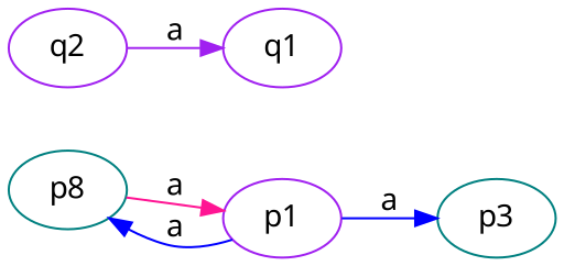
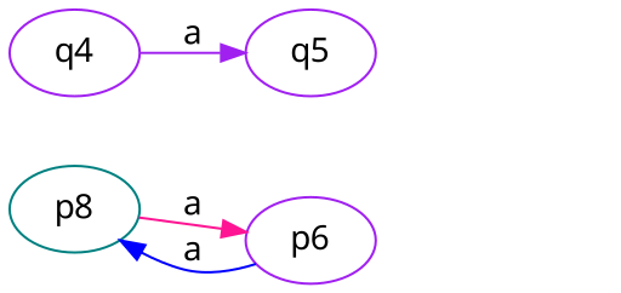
  digraph {
    fontname="Noto Sans"
    rankdir=LR
    node [color=purple fontname="Noto Sans"]
    edge [color=blue fontname="Noto Sans"]
    n1 [color=teal label=p8]
-   p1
-   p3 [color=teal]
-   q2
-   q1
+   p1 [label=p6]
+   q2 [label=q4]
+   q1 [label=q5]
    n1 -> p1 [color=deeppink label=a]
    p1 -> n1 [label=a]
-   p1 -> p3 [label=a]
    q2 -> q1 [color=purple label=a]
  }
